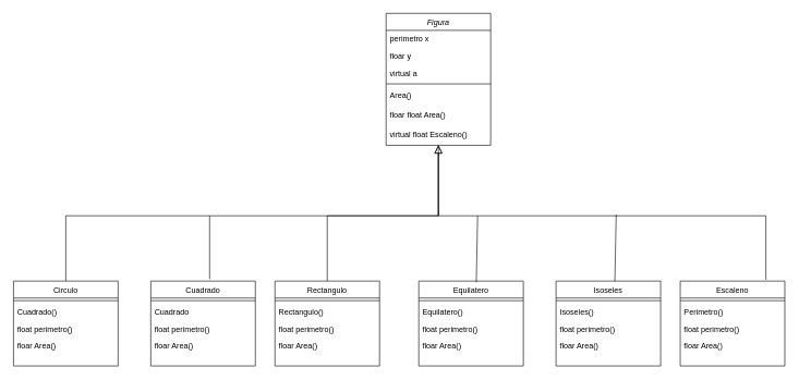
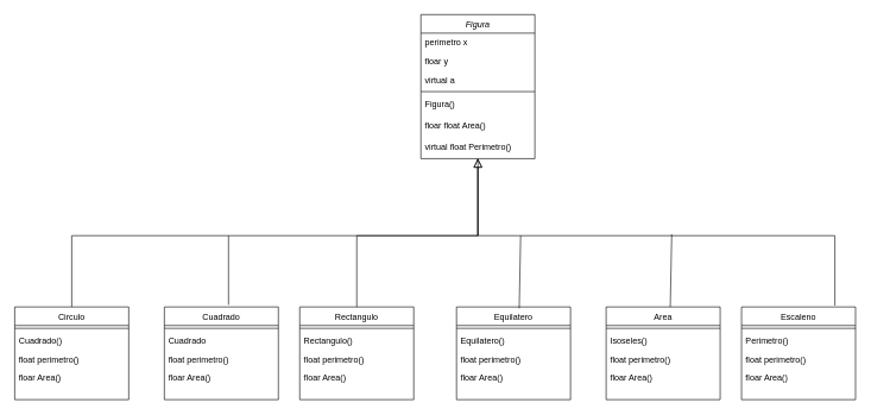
  <mxCell id="0" />
  <mxCell id="1" parent="0" />
  <mxCell id="2" value="Figura" style="swimlane;fontStyle=2;align=center;verticalAlign=top;childLayout=stackLayout;horizontal=1;startSize=26;horizontalStack=0;resizeParent=1;resizeLast=0;collapsible=1;marginBottom=0;rounded=0;shadow=0;strokeWidth=1;" parent="1" vertex="1"><mxGeometry x="590" y="20" width="160" height="202" as="geometry"><mxRectangle x="230" y="140" width="160" height="26" as="alternateBounds" /></mxGeometry></mxCell>
  <mxCell id="3" value="perimetro x " style="text;align=left;verticalAlign=top;spacingLeft=4;spacingRight=4;overflow=hidden;rotatable=0;points=[[0,0.5],[1,0.5]];portConstraint=eastwest;" parent="2" vertex="1"><mxGeometry y="26" width="160" height="26" as="geometry" /></mxCell>
  <mxCell id="4" value="floar y" style="text;align=left;verticalAlign=top;spacingLeft=4;spacingRight=4;overflow=hidden;rotatable=0;points=[[0,0.5],[1,0.5]];portConstraint=eastwest;" vertex="1" parent="2"><mxGeometry y="52" width="160" height="26" as="geometry" /></mxCell>
  <mxCell id="5" value="virtual a" style="text;align=left;verticalAlign=top;spacingLeft=4;spacingRight=4;overflow=hidden;rotatable=0;points=[[0,0.5],[1,0.5]];portConstraint=eastwest;" vertex="1" parent="2"><mxGeometry y="78" width="160" height="26" as="geometry" /></mxCell>
  <mxCell id="6" value="" style="line;html=1;strokeWidth=1;align=left;verticalAlign=middle;spacingTop=-1;spacingLeft=3;spacingRight=3;rotatable=0;labelPosition=right;points=[];portConstraint=eastwest;" parent="2" vertex="1"><mxGeometry y="104" width="160" height="8" as="geometry" /></mxCell>
- <mxCell id="7" value="Area()&#10;" style="text;align=left;verticalAlign=top;spacingLeft=4;spacingRight=4;overflow=hidden;rotatable=0;points=[[0,0.5],[1,0.5]];portConstraint=eastwest;" parent="2" vertex="1"><mxGeometry y="112" width="160" height="30" as="geometry" /></mxCell>
+ <mxCell id="7" value="Figura()&#10;" style="text;align=left;verticalAlign=top;spacingLeft=4;spacingRight=4;overflow=hidden;rotatable=0;points=[[0,0.5],[1,0.5]];portConstraint=eastwest;" parent="2" vertex="1"><mxGeometry y="112" width="160" height="30" as="geometry" /></mxCell>
  <mxCell id="8" value="floar float Area()" style="text;align=left;verticalAlign=top;spacingLeft=4;spacingRight=4;overflow=hidden;rotatable=0;points=[[0,0.5],[1,0.5]];portConstraint=eastwest;" vertex="1" parent="2"><mxGeometry y="142" width="160" height="30" as="geometry" /></mxCell>
- <mxCell id="9" value="virtual float Escaleno()" style="text;align=left;verticalAlign=top;spacingLeft=4;spacingRight=4;overflow=hidden;rotatable=0;points=[[0,0.5],[1,0.5]];portConstraint=eastwest;" vertex="1" parent="2"><mxGeometry y="172" width="160" height="30" as="geometry" /></mxCell>
+ <mxCell id="9" value="virtual float Perimetro()" style="text;align=left;verticalAlign=top;spacingLeft=4;spacingRight=4;overflow=hidden;rotatable=0;points=[[0,0.5],[1,0.5]];portConstraint=eastwest;" vertex="1" parent="2"><mxGeometry y="172" width="160" height="30" as="geometry" /></mxCell>
  <mxCell id="10" value="" style="endArrow=block;endSize=10;endFill=0;shadow=0;strokeWidth=1;rounded=0;edgeStyle=elbowEdgeStyle;elbow=vertical;" parent="1" target="2" edge="1"><mxGeometry width="160" relative="1" as="geometry"><mxPoint x="100" y="430" as="sourcePoint" /><mxPoint x="100" y="273" as="targetPoint" /><Array as="points"><mxPoint x="390" y="330" /></Array></mxGeometry></mxCell>
  <mxCell id="11" value="Cuadrado" style="swimlane;fontStyle=0;align=center;verticalAlign=top;childLayout=stackLayout;horizontal=1;startSize=26;horizontalStack=0;resizeParent=1;resizeLast=0;collapsible=1;marginBottom=0;rounded=0;shadow=0;strokeWidth=1;" parent="1" vertex="1"><mxGeometry x="230" y="430" width="160" height="130" as="geometry"><mxRectangle x="340" y="380" width="170" height="26" as="alternateBounds" /></mxGeometry></mxCell>
  <mxCell id="12" value="" style="line;html=1;strokeWidth=1;align=left;verticalAlign=middle;spacingTop=-1;spacingLeft=3;spacingRight=3;rotatable=0;labelPosition=right;points=[];portConstraint=eastwest;" parent="11" vertex="1"><mxGeometry y="26" width="160" height="8" as="geometry" /></mxCell>
  <mxCell id="13" value="Cuadrado" style="text;align=left;verticalAlign=top;spacingLeft=4;spacingRight=4;overflow=hidden;rotatable=0;points=[[0,0.5],[1,0.5]];portConstraint=eastwest;" vertex="1" parent="11"><mxGeometry y="34" width="160" height="26" as="geometry" /></mxCell>
  <mxCell id="14" value="float perimetro()" style="text;align=left;verticalAlign=top;spacingLeft=4;spacingRight=4;overflow=hidden;rotatable=0;points=[[0,0.5],[1,0.5]];portConstraint=eastwest;" vertex="1" parent="11"><mxGeometry y="60" width="160" height="26" as="geometry" /></mxCell>
  <mxCell id="15" value="floar Area()" style="text;align=left;verticalAlign=top;spacingLeft=4;spacingRight=4;overflow=hidden;rotatable=0;points=[[0,0.5],[1,0.5]];portConstraint=eastwest;" vertex="1" parent="11"><mxGeometry y="86" width="160" height="26" as="geometry" /></mxCell>
  <mxCell id="16" value="Circulo" style="swimlane;fontStyle=0;align=center;verticalAlign=top;childLayout=stackLayout;horizontal=1;startSize=26;horizontalStack=0;resizeParent=1;resizeLast=0;collapsible=1;marginBottom=0;rounded=0;shadow=0;strokeWidth=1;" vertex="1" parent="1"><mxGeometry x="20" y="430" width="160" height="130" as="geometry"><mxRectangle x="340" y="380" width="170" height="26" as="alternateBounds" /></mxGeometry></mxCell>
  <mxCell id="17" value="" style="line;html=1;strokeWidth=1;align=left;verticalAlign=middle;spacingTop=-1;spacingLeft=3;spacingRight=3;rotatable=0;labelPosition=right;points=[];portConstraint=eastwest;" vertex="1" parent="16"><mxGeometry y="26" width="160" height="8" as="geometry" /></mxCell>
  <mxCell id="18" value="Cuadrado()" style="text;align=left;verticalAlign=top;spacingLeft=4;spacingRight=4;overflow=hidden;rotatable=0;points=[[0,0.5],[1,0.5]];portConstraint=eastwest;" vertex="1" parent="16"><mxGeometry y="34" width="160" height="26" as="geometry" /></mxCell>
  <mxCell id="19" value="float perimetro()" style="text;align=left;verticalAlign=top;spacingLeft=4;spacingRight=4;overflow=hidden;rotatable=0;points=[[0,0.5],[1,0.5]];portConstraint=eastwest;" vertex="1" parent="16"><mxGeometry y="60" width="160" height="26" as="geometry" /></mxCell>
  <mxCell id="20" value="floar Area()" style="text;align=left;verticalAlign=top;spacingLeft=4;spacingRight=4;overflow=hidden;rotatable=0;points=[[0,0.5],[1,0.5]];portConstraint=eastwest;" vertex="1" parent="16"><mxGeometry y="86" width="160" height="26" as="geometry" /></mxCell>
  <mxCell id="21" value="Rectangulo&#10;" style="swimlane;fontStyle=0;align=center;verticalAlign=top;childLayout=stackLayout;horizontal=1;startSize=26;horizontalStack=0;resizeParent=1;resizeLast=0;collapsible=1;marginBottom=0;rounded=0;shadow=0;strokeWidth=1;" vertex="1" parent="1"><mxGeometry x="420" y="430" width="160" height="130" as="geometry"><mxRectangle x="340" y="380" width="170" height="26" as="alternateBounds" /></mxGeometry></mxCell>
  <mxCell id="22" value="" style="line;html=1;strokeWidth=1;align=left;verticalAlign=middle;spacingTop=-1;spacingLeft=3;spacingRight=3;rotatable=0;labelPosition=right;points=[];portConstraint=eastwest;" vertex="1" parent="21"><mxGeometry y="26" width="160" height="8" as="geometry" /></mxCell>
  <mxCell id="23" value="Rectangulo()" style="text;align=left;verticalAlign=top;spacingLeft=4;spacingRight=4;overflow=hidden;rotatable=0;points=[[0,0.5],[1,0.5]];portConstraint=eastwest;" vertex="1" parent="21"><mxGeometry y="34" width="160" height="26" as="geometry" /></mxCell>
  <mxCell id="24" value="float perimetro()" style="text;align=left;verticalAlign=top;spacingLeft=4;spacingRight=4;overflow=hidden;rotatable=0;points=[[0,0.5],[1,0.5]];portConstraint=eastwest;" vertex="1" parent="21"><mxGeometry y="60" width="160" height="26" as="geometry" /></mxCell>
  <mxCell id="25" value="floar Area()" style="text;align=left;verticalAlign=top;spacingLeft=4;spacingRight=4;overflow=hidden;rotatable=0;points=[[0,0.5],[1,0.5]];portConstraint=eastwest;" vertex="1" parent="21"><mxGeometry y="86" width="160" height="26" as="geometry" /></mxCell>
  <mxCell id="26" value="" style="endArrow=none;endSize=10;endFill=0;shadow=0;strokeWidth=1;rounded=0;edgeStyle=elbowEdgeStyle;elbow=vertical;exitX=0.5;exitY=0;exitDx=0;exitDy=0;" edge="1" parent="1" source="21" target="9"><mxGeometry width="160" relative="1" as="geometry"><mxPoint x="320" y="440" as="sourcePoint" /><mxPoint x="690" y="260" as="targetPoint" /><Array as="points"><mxPoint x="670" y="330" /><mxPoint x="500" y="330" /><mxPoint x="750" y="330" /><mxPoint x="230" y="360" /><mxPoint x="180" y="360" /></Array></mxGeometry></mxCell>
  <mxCell id="27" value="" style="endArrow=none;html=1;edgeStyle=orthogonalEdgeStyle;rounded=0;" edge="1" parent="1"><mxGeometry relative="1" as="geometry"><mxPoint x="320" y="330" as="sourcePoint" /><mxPoint x="320" y="427" as="targetPoint" /><Array as="points"><mxPoint x="320" y="427" /></Array></mxGeometry></mxCell>
- <mxCell id="28" value="Isoseles" style="swimlane;fontStyle=0;align=center;verticalAlign=top;childLayout=stackLayout;horizontal=1;startSize=26;horizontalStack=0;resizeParent=1;resizeLast=0;collapsible=1;marginBottom=0;rounded=0;shadow=0;strokeWidth=1;" vertex="1" parent="1"><mxGeometry x="850" y="430" width="160" height="130" as="geometry"><mxRectangle x="340" y="380" width="170" height="26" as="alternateBounds" /></mxGeometry></mxCell>
+ <mxCell id="28" value="Area" style="swimlane;fontStyle=0;align=center;verticalAlign=top;childLayout=stackLayout;horizontal=1;startSize=26;horizontalStack=0;resizeParent=1;resizeLast=0;collapsible=1;marginBottom=0;rounded=0;shadow=0;strokeWidth=1;" vertex="1" parent="1"><mxGeometry x="850" y="430" width="160" height="130" as="geometry"><mxRectangle x="340" y="380" width="170" height="26" as="alternateBounds" /></mxGeometry></mxCell>
  <mxCell id="29" value="" style="line;html=1;strokeWidth=1;align=left;verticalAlign=middle;spacingTop=-1;spacingLeft=3;spacingRight=3;rotatable=0;labelPosition=right;points=[];portConstraint=eastwest;" vertex="1" parent="28"><mxGeometry y="26" width="160" height="8" as="geometry" /></mxCell>
  <mxCell id="30" value="Isoseles()" style="text;align=left;verticalAlign=top;spacingLeft=4;spacingRight=4;overflow=hidden;rotatable=0;points=[[0,0.5],[1,0.5]];portConstraint=eastwest;" vertex="1" parent="28"><mxGeometry y="34" width="160" height="26" as="geometry" /></mxCell>
  <mxCell id="31" value="float perimetro()" style="text;align=left;verticalAlign=top;spacingLeft=4;spacingRight=4;overflow=hidden;rotatable=0;points=[[0,0.5],[1,0.5]];portConstraint=eastwest;" vertex="1" parent="28"><mxGeometry y="60" width="160" height="26" as="geometry" /></mxCell>
  <mxCell id="32" value="floar Area()" style="text;align=left;verticalAlign=top;spacingLeft=4;spacingRight=4;overflow=hidden;rotatable=0;points=[[0,0.5],[1,0.5]];portConstraint=eastwest;" vertex="1" parent="28"><mxGeometry y="86" width="160" height="26" as="geometry" /></mxCell>
  <mxCell id="33" value="Equilatero" style="swimlane;fontStyle=0;align=center;verticalAlign=top;childLayout=stackLayout;horizontal=1;startSize=26;horizontalStack=0;resizeParent=1;resizeLast=0;collapsible=1;marginBottom=0;rounded=0;shadow=0;strokeWidth=1;" vertex="1" parent="1"><mxGeometry x="640" y="430" width="160" height="130" as="geometry"><mxRectangle x="340" y="380" width="170" height="26" as="alternateBounds" /></mxGeometry></mxCell>
  <mxCell id="34" value="" style="line;html=1;strokeWidth=1;align=left;verticalAlign=middle;spacingTop=-1;spacingLeft=3;spacingRight=3;rotatable=0;labelPosition=right;points=[];portConstraint=eastwest;" vertex="1" parent="33"><mxGeometry y="26" width="160" height="8" as="geometry" /></mxCell>
  <mxCell id="35" value="Equilatero()" style="text;align=left;verticalAlign=top;spacingLeft=4;spacingRight=4;overflow=hidden;rotatable=0;points=[[0,0.5],[1,0.5]];portConstraint=eastwest;" vertex="1" parent="33"><mxGeometry y="34" width="160" height="26" as="geometry" /></mxCell>
  <mxCell id="36" value="float perimetro()" style="text;align=left;verticalAlign=top;spacingLeft=4;spacingRight=4;overflow=hidden;rotatable=0;points=[[0,0.5],[1,0.5]];portConstraint=eastwest;" vertex="1" parent="33"><mxGeometry y="60" width="160" height="26" as="geometry" /></mxCell>
  <mxCell id="37" value="floar Area()" style="text;align=left;verticalAlign=top;spacingLeft=4;spacingRight=4;overflow=hidden;rotatable=0;points=[[0,0.5],[1,0.5]];portConstraint=eastwest;" vertex="1" parent="33"><mxGeometry y="86" width="160" height="26" as="geometry" /></mxCell>
  <mxCell id="38" value="Escaleno" style="swimlane;fontStyle=0;align=center;verticalAlign=top;childLayout=stackLayout;horizontal=1;startSize=26;horizontalStack=0;resizeParent=1;resizeLast=0;collapsible=1;marginBottom=0;rounded=0;shadow=0;strokeWidth=1;" vertex="1" parent="1"><mxGeometry x="1040" y="430" width="160" height="130" as="geometry"><mxRectangle x="340" y="380" width="170" height="26" as="alternateBounds" /></mxGeometry></mxCell>
  <mxCell id="39" value="" style="line;html=1;strokeWidth=1;align=left;verticalAlign=middle;spacingTop=-1;spacingLeft=3;spacingRight=3;rotatable=0;labelPosition=right;points=[];portConstraint=eastwest;" vertex="1" parent="38"><mxGeometry y="26" width="160" height="8" as="geometry" /></mxCell>
  <mxCell id="40" value="Perimetro()" style="text;align=left;verticalAlign=top;spacingLeft=4;spacingRight=4;overflow=hidden;rotatable=0;points=[[0,0.5],[1,0.5]];portConstraint=eastwest;" vertex="1" parent="38"><mxGeometry y="34" width="160" height="26" as="geometry" /></mxCell>
  <mxCell id="41" value="float perimetro()" style="text;align=left;verticalAlign=top;spacingLeft=4;spacingRight=4;overflow=hidden;rotatable=0;points=[[0,0.5],[1,0.5]];portConstraint=eastwest;" vertex="1" parent="38"><mxGeometry y="60" width="160" height="26" as="geometry" /></mxCell>
  <mxCell id="42" value="floar Area()" style="text;align=left;verticalAlign=top;spacingLeft=4;spacingRight=4;overflow=hidden;rotatable=0;points=[[0,0.5],[1,0.5]];portConstraint=eastwest;" vertex="1" parent="38"><mxGeometry y="86" width="160" height="26" as="geometry" /></mxCell>
  <mxCell id="43" value="" style="endArrow=block;endSize=10;endFill=0;shadow=0;strokeWidth=1;rounded=0;edgeStyle=elbowEdgeStyle;elbow=vertical;exitX=0.569;exitY=-0.015;exitDx=0;exitDy=0;exitPerimeter=0;" edge="1" parent="1" target="9"><mxGeometry width="160" relative="1" as="geometry"><mxPoint x="1171.04" y="428.05" as="sourcePoint" /><mxPoint x="720" y="230" as="targetPoint" /><Array as="points"><mxPoint x="940" y="330" /><mxPoint x="270" y="354" /><mxPoint x="220" y="354" /></Array></mxGeometry></mxCell>
  <mxCell id="44" value="" style="endArrow=none;html=1;rounded=0;exitX=0.55;exitY=0.015;exitDx=0;exitDy=0;exitPerimeter=0;" edge="1" parent="1" source="33"><mxGeometry width="50" height="50" relative="1" as="geometry"><mxPoint x="720" y="310" as="sourcePoint" /><mxPoint x="730" y="330" as="targetPoint" /></mxGeometry></mxCell>
  <mxCell id="45" value="" style="endArrow=none;html=1;rounded=0;exitX=0.55;exitY=0.015;exitDx=0;exitDy=0;exitPerimeter=0;" edge="1" parent="1"><mxGeometry width="50" height="50" relative="1" as="geometry"><mxPoint x="940" y="430" as="sourcePoint" /><mxPoint x="942" y="328.05" as="targetPoint" /></mxGeometry></mxCell>
